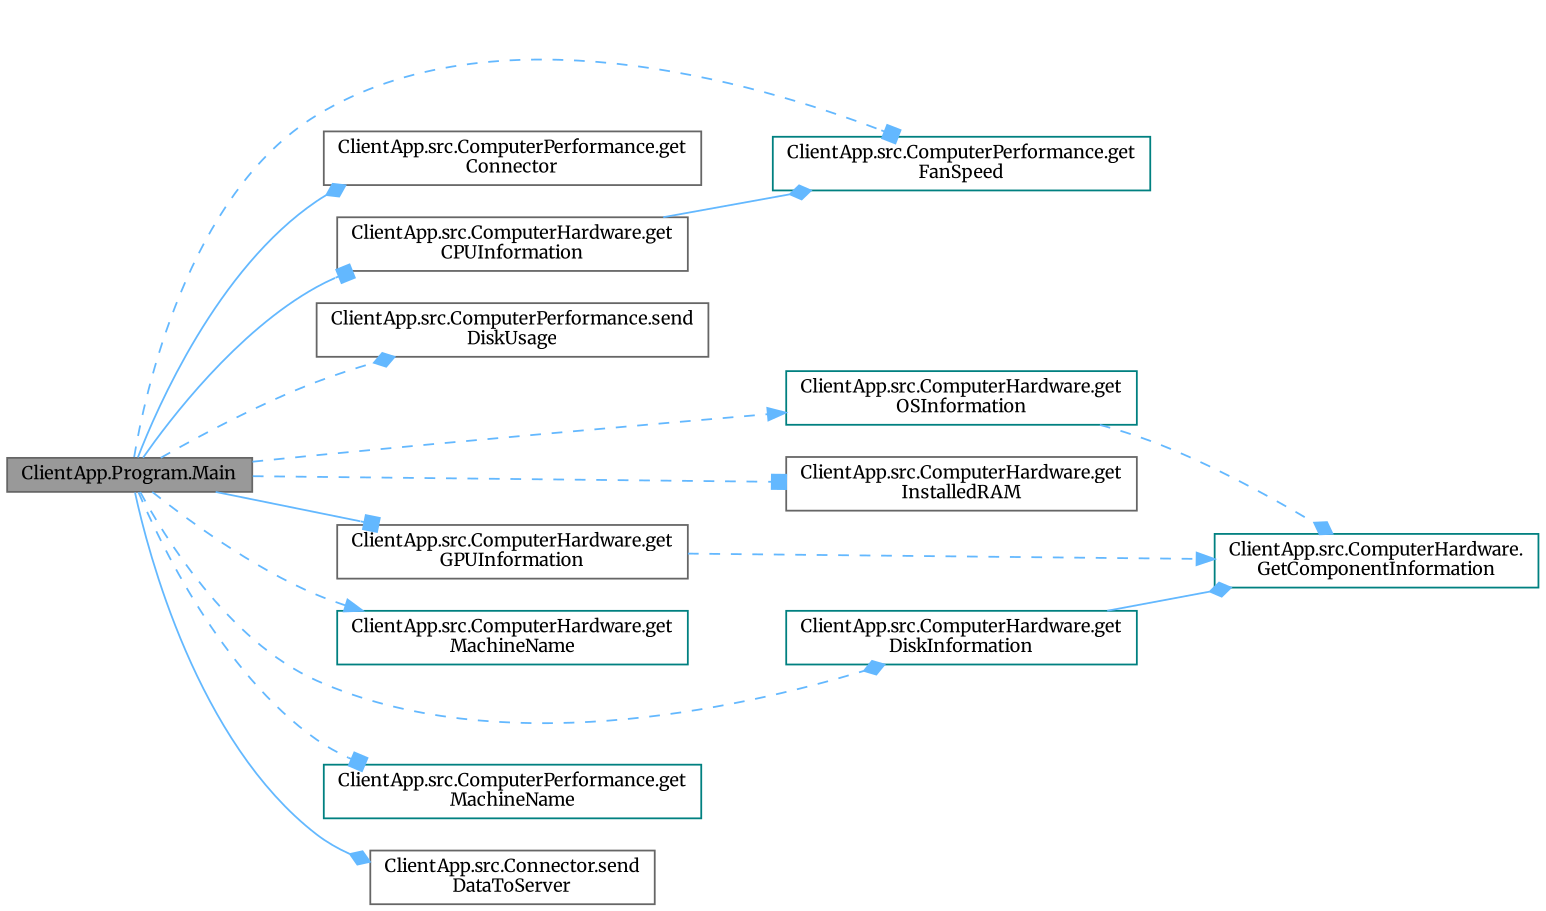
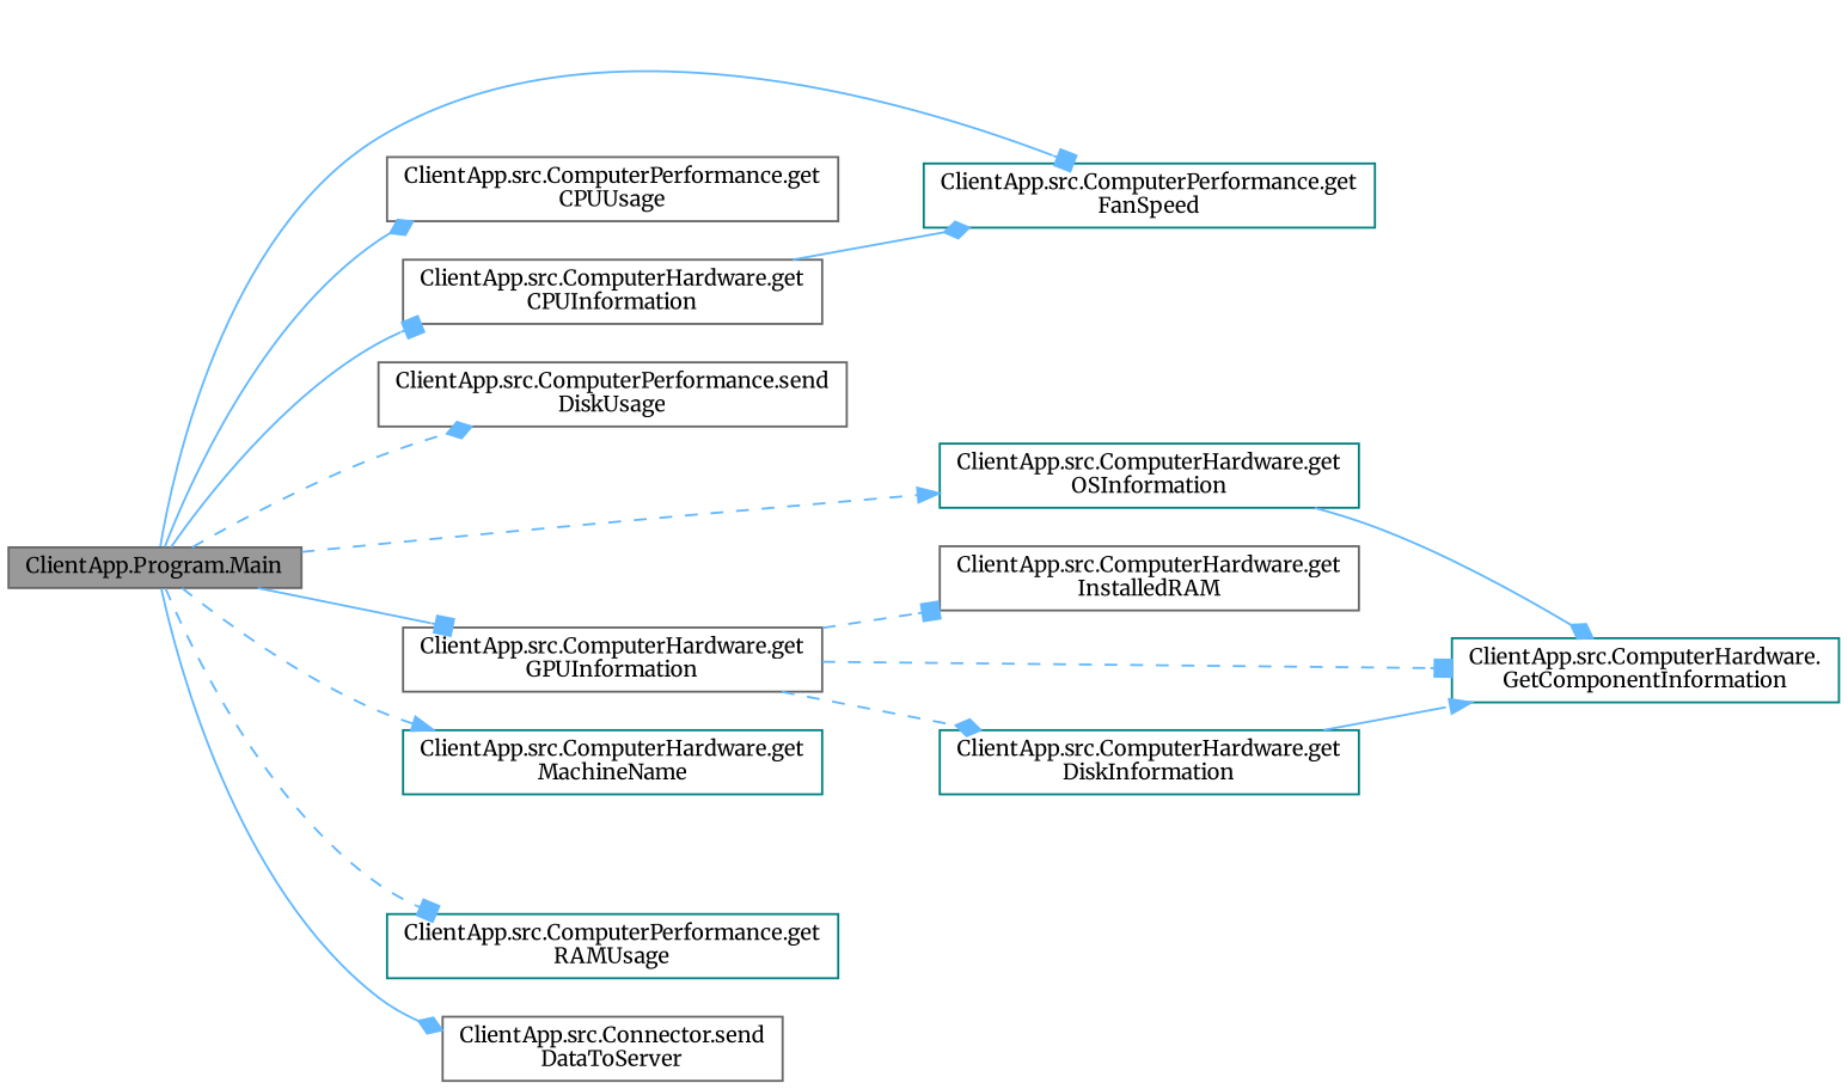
  digraph {
    fontname=Merriweather
    rankdir=LR
    node [color=gray40 fillcolor=white fontname=Merriweather fontsize=10 shape=box style=filled]
    edge [arrowhead=diamond color=steelblue1 fontname=Merriweather fontsize=10 labelfontname=Helvetica labelfontsize=10 style=solid]
    n1 [fillcolor=grey60 fontcolor=black height=0.2 label="ClientApp.Program.Main" width=0.4]
    n2 [height=0.2 label="ClientApp.src.ComputerHardware.get\lCPUInformation" width=0.4]
-   n3 [height=0.2 label="ClientApp.src.ComputerPerformance.get\lConnector" width=0.4]
+   n3 [height=0.2 label="ClientApp.src.ComputerPerformance.get\lCPUUsage" width=0.4]
    n4 [color=teal height=0.2 label="ClientApp.src.ComputerHardware.get\lDiskInformation" width=0.4]
    n5 [height=0.2 label="ClientApp.src.ComputerPerformance.send\lDiskUsage" width=0.4]
    n6 [color=teal height=0.2 label="ClientApp.src.ComputerPerformance.get\lFanSpeed" width=0.4]
    n7 [height=0.2 label="ClientApp.src.ComputerHardware.get\lGPUInformation" width=0.4]
    n8 [height=0.2 label="ClientApp.src.ComputerHardware.get\lInstalledRAM" width=0.4]
    n9 [color=teal height=0.2 label="ClientApp.src.ComputerHardware.get\lMachineName" width=0.4]
    n10 [color=teal height=0.2 label="ClientApp.src.ComputerHardware.get\lOSInformation" width=0.4]
-   n11 [color=teal height=0.2 label="ClientApp.src.ComputerPerformance.get\lMachineName" width=0.4]
+   n11 [color=teal height=0.2 label="ClientApp.src.ComputerPerformance.get\lRAMUsage" width=0.4]
    n12 [height=0.2 label="ClientApp.src.Connector.send\lDataToServer" width=0.4]
    n13 [color=teal height=0.2 label="ClientApp.src.ComputerHardware.\lGetComponentInformation" width=0.4]
    n1 -> n2 [arrowhead=box]
    n1 -> n3
-   n1 -> n4 [style=dashed]
+   n7 -> n4 [style=dashed]
    n1 -> n5 [style=dashed]
-   n1 -> n6 [arrowhead=box style=dashed]
+   n1 -> n6 [arrowhead=box]
    n1 -> n7 [arrowhead=box]
-   n1 -> n8 [arrowhead=box style=dashed]
+   n7 -> n8 [arrowhead=box style=dashed]
    n1 -> n9 [arrowhead=normal style=dashed]
    n1 -> n10 [arrowhead=normal style=dashed]
    n1 -> n11 [arrowhead=box style=dashed]
    n1 -> n12
    n2 -> n6
-   n4 -> n13
-   n7 -> n13 [arrowhead=normal style=dashed]
-   n10 -> n13 [style=dashed]
+   n4 -> n13 [arrowhead=normal]
+   n7 -> n13 [arrowhead=box style=dashed]
+   n10 -> n13
  }
